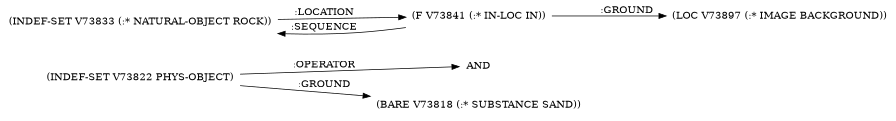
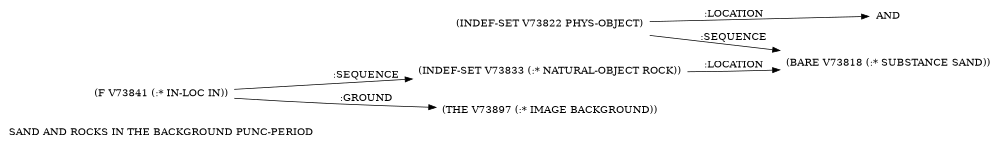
  digraph {
    rankdir=LR
    node [shape=none]
+   "SAND AND ROCKS IN THE BACKGROUND PUNC-PERIOD"
    n2 [label="(INDEF-SET V73822 PHYS-OBJECT)"]
    n3 [label=AND]
    n4 [label="(BARE V73818 (:* SUBSTANCE SAND))"]
    n5 [label="(INDEF-SET V73833 (:* NATURAL-OBJECT ROCK))"]
    n6 [label="(F V73841 (:* IN-LOC IN))"]
-   n7 [label="(LOC V73897 (:* IMAGE BACKGROUND))"]
-   n2 -> n3 [label=":OPERATOR"]
-   n2 -> n4 [label=":GROUND"]
-   n5 -> n6 [label=":LOCATION"]
+   n7 [label="(THE V73897 (:* IMAGE BACKGROUND))"]
+   n2 -> n3 [label=":LOCATION"]
+   n2 -> n4 [label=":SEQUENCE"]
+   n5 -> n4 [label=":LOCATION"]
    n6 -> n5 [label=":SEQUENCE"]
    n6 -> n7 [label=":GROUND"]
  }
